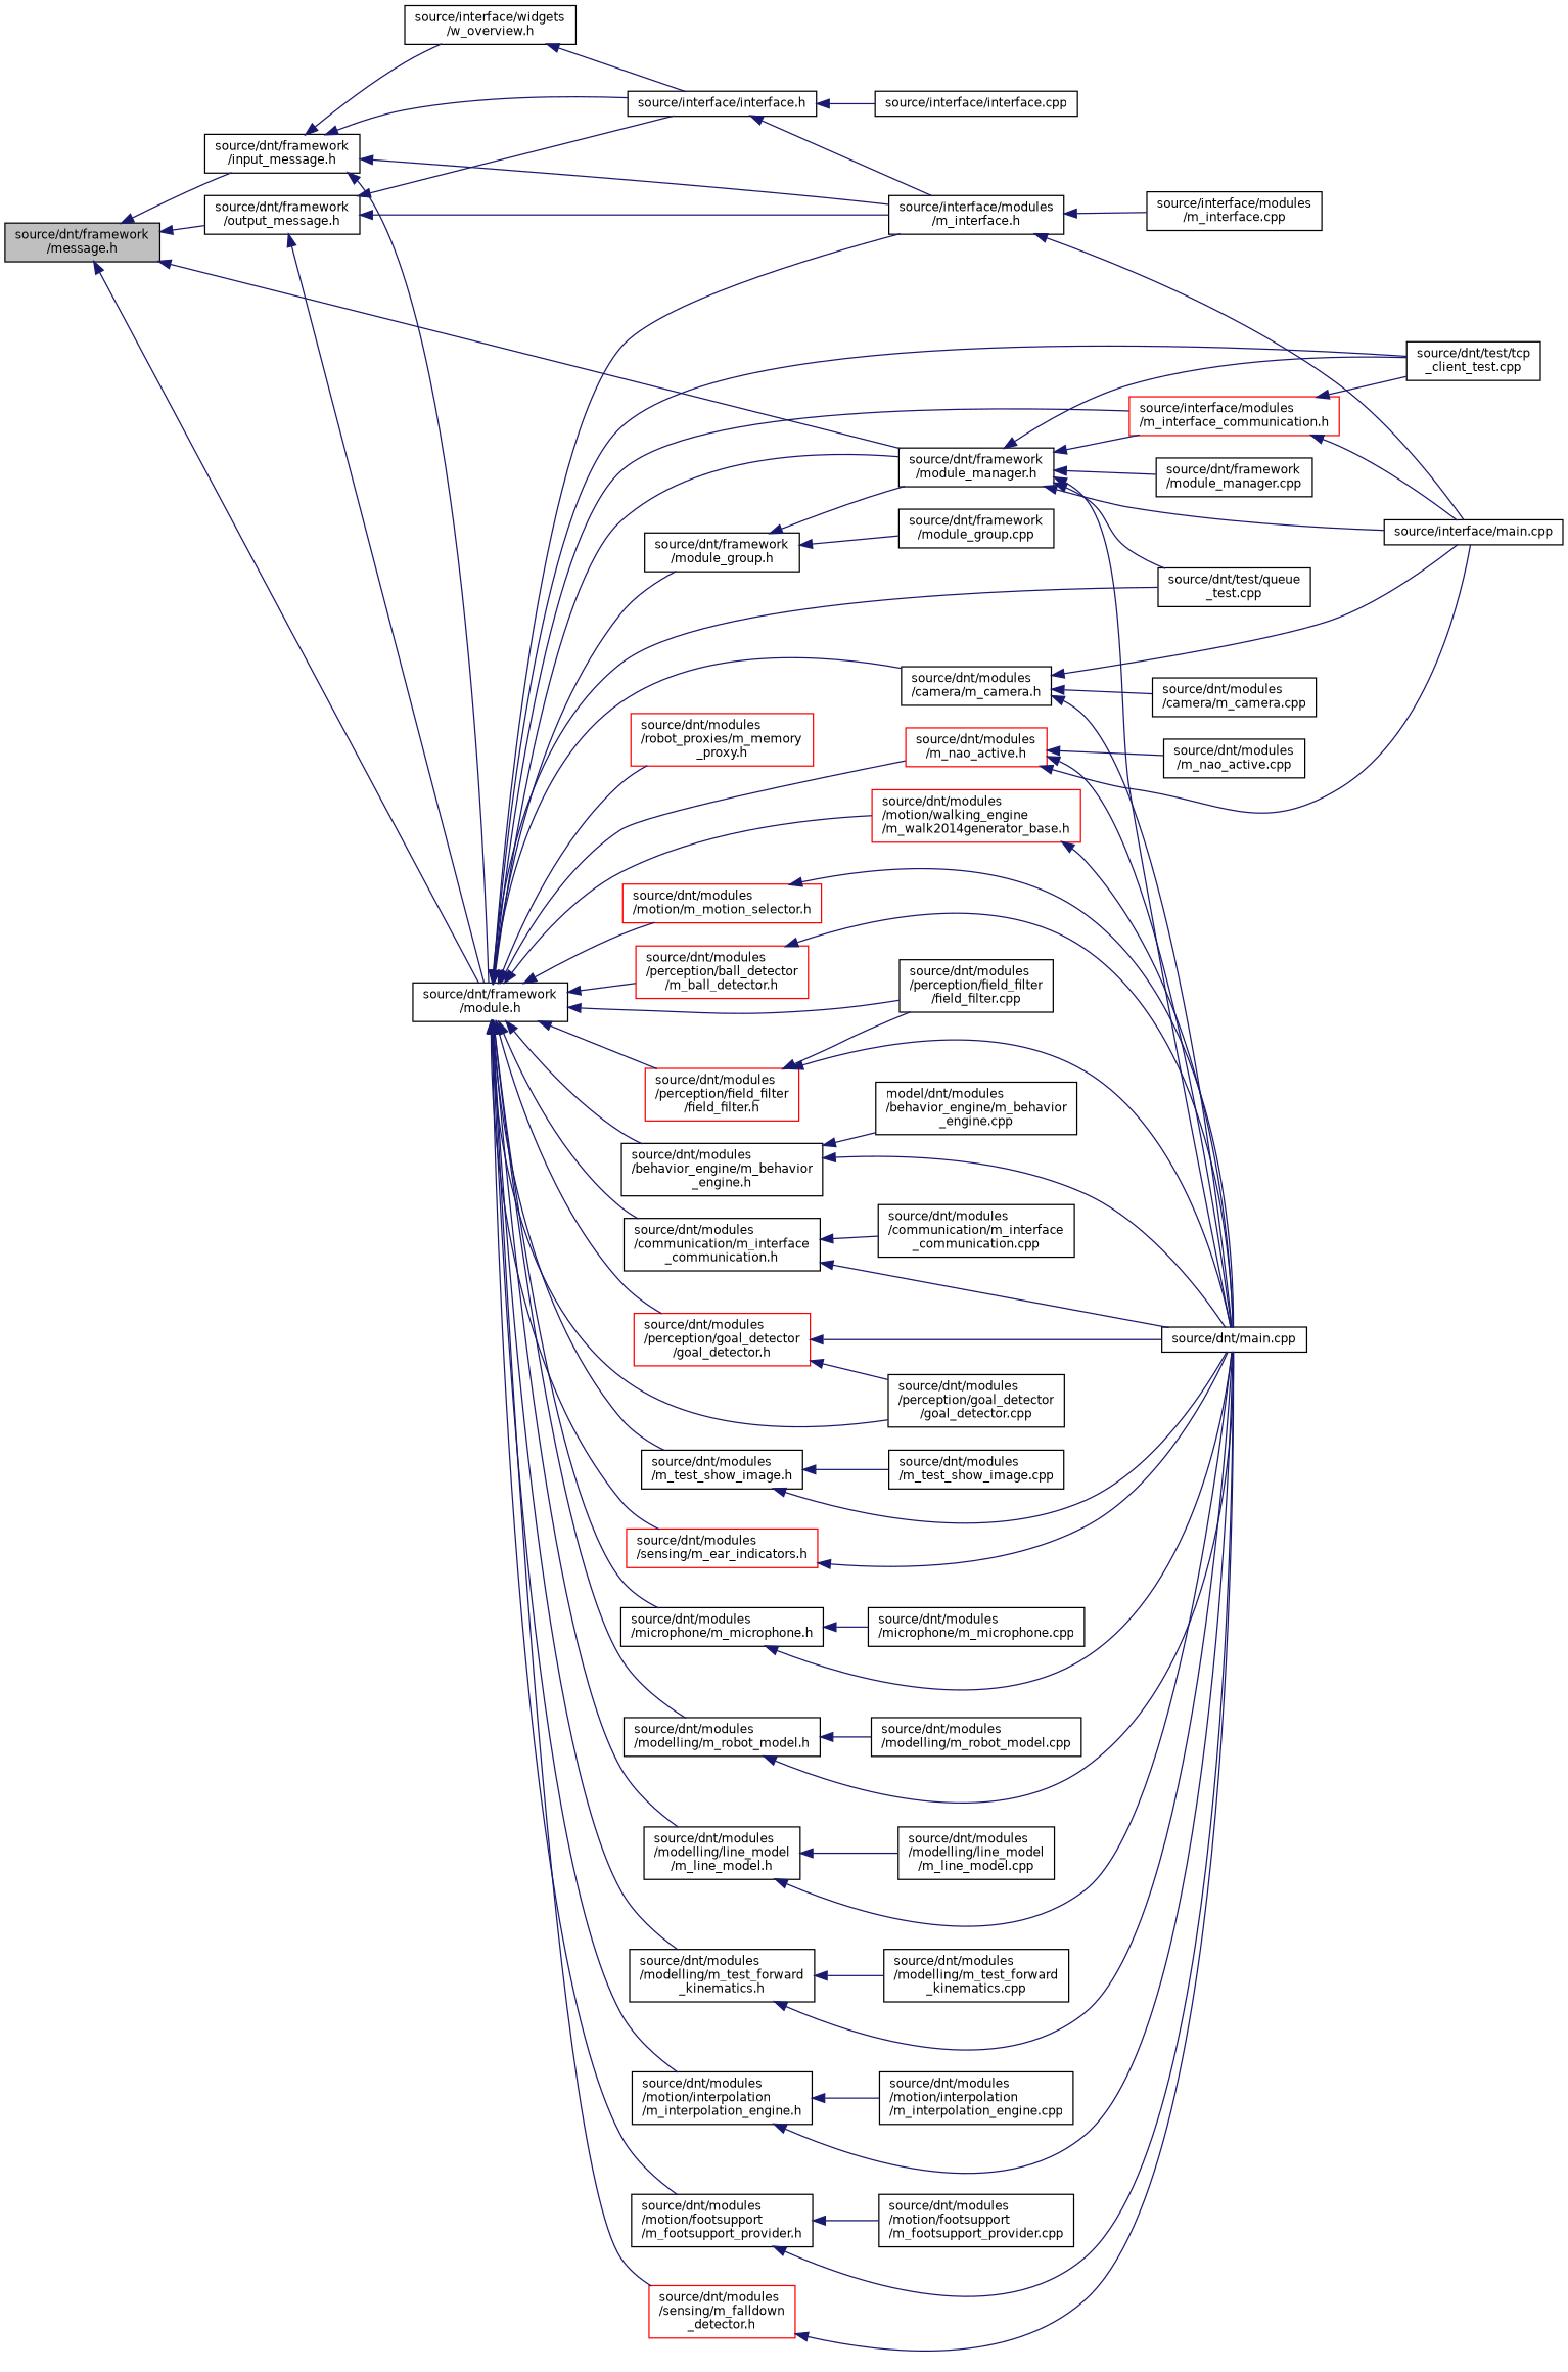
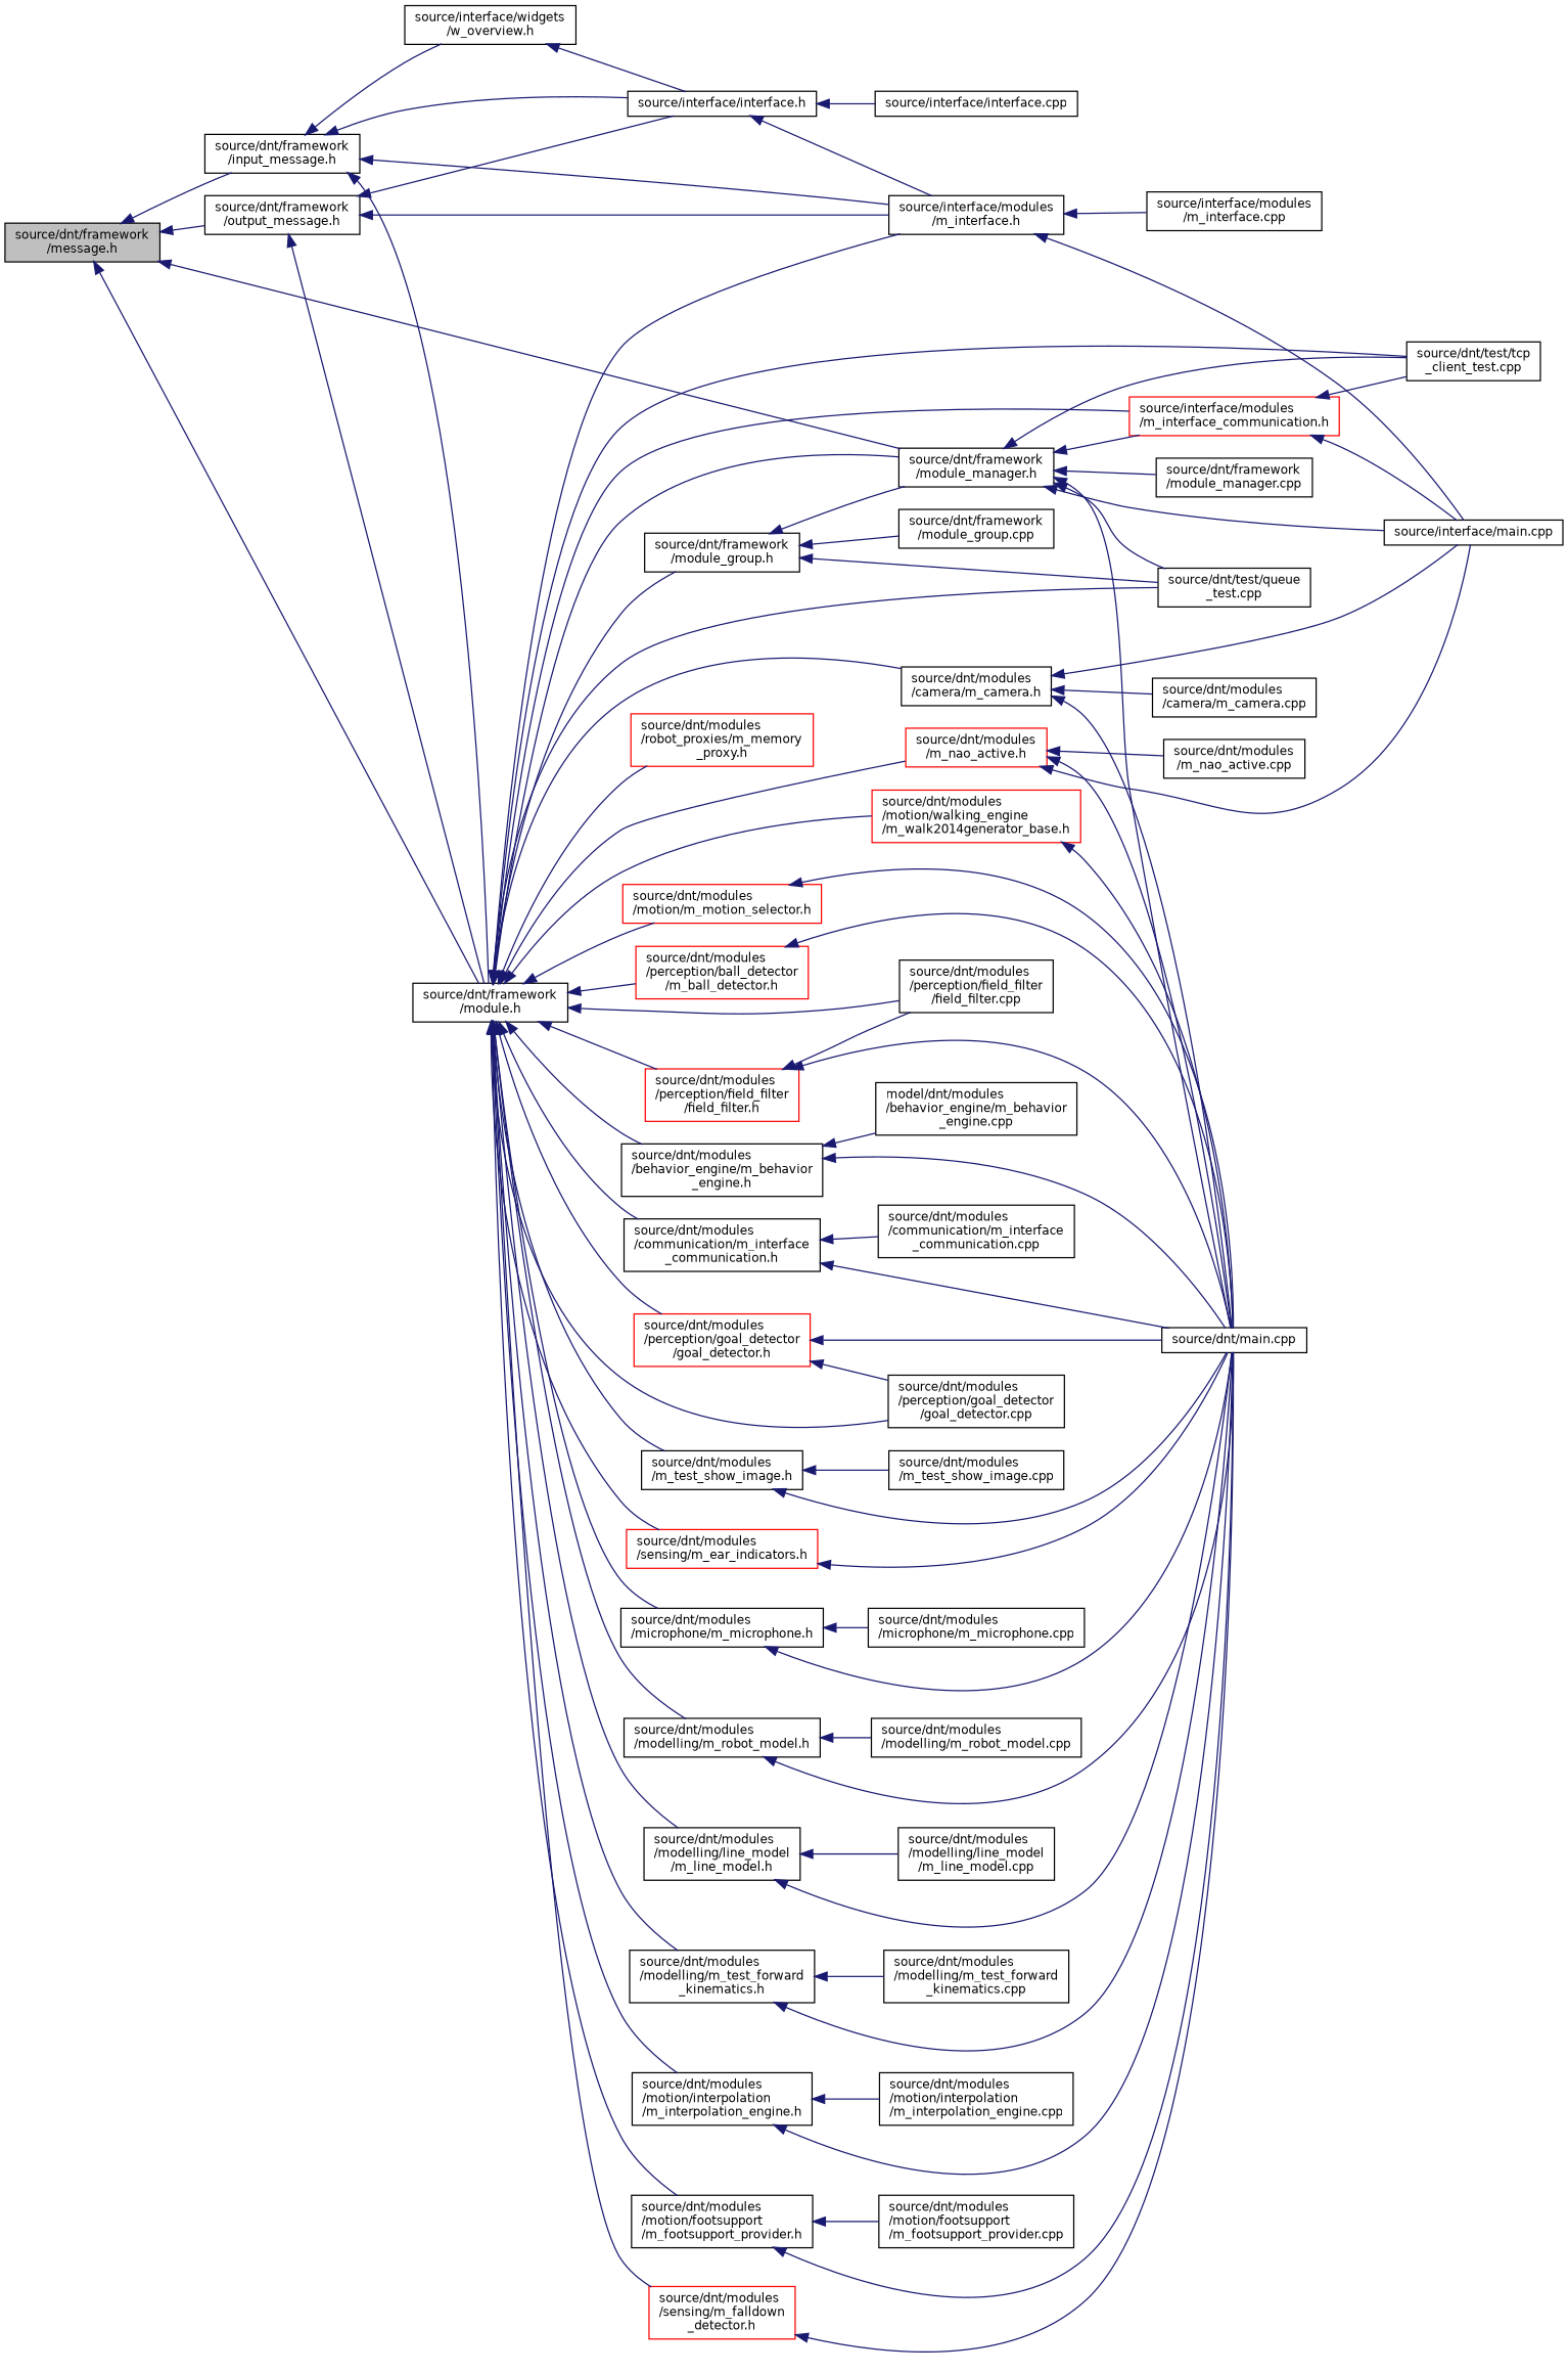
  digraph {
    rankdir=LR
    node [color=black fillcolor=white fontname=Helvetica fontsize=10 shape=record style=filled]
    edge [color=midnightblue dir=back fontname=Helvetica fontsize=10 labelfontname=Helvetica labelfontsize=10 style=solid]
    n1 [fillcolor=grey75 fontcolor=black height=0.2 label="source/dnt/framework\l/message.h" width=0.4]
    n2 [height=0.2 label="source/dnt/framework\l/input_message.h" width=0.4]
    n3 [height=0.2 label="source/dnt/framework\l/module.h" width=0.4]
    n4 [height=0.2 label="source/dnt/framework\l/module_manager.h" width=0.4]
    n5 [height=0.2 label="source/dnt/framework\l/output_message.h" width=0.4]
    n6 [height=0.2 label="source/interface/modules\l/m_interface.h" width=0.4]
    n7 [height=0.2 label="source/interface/interface.h" width=0.4]
    n8 [height=0.2 label="source/interface/widgets\l/w_overview.h" width=0.4]
    n9 [height=0.2 label="source/dnt/framework\l/module_group.h" width=0.4]
    n10 [height=0.2 label="source/dnt/test/queue\l_test.cpp" width=0.4]
    n11 [height=0.2 label="source/dnt/test/tcp\l_client_test.cpp" width=0.4]
    n12 [color=red height=0.2 label="source/interface/modules\l/m_interface_communication.h" width=0.4]
    n13 [height=0.2 label="source/dnt/modules\l/behavior_engine/m_behavior\l_engine.h" width=0.4]
    n14 [height=0.2 label="source/dnt/modules\l/camera/m_camera.h" width=0.4]
    n15 [height=0.2 label="source/dnt/modules\l/communication/m_interface\l_communication.h" width=0.4]
    n16 [color=red height=0.2 label="source/dnt/modules\l/m_nao_active.h" width=0.4]
    n17 [height=0.2 label="source/dnt/modules\l/m_test_show_image.h" width=0.4]
    n18 [height=0.2 label="source/dnt/modules\l/microphone/m_microphone.h" width=0.4]
    n19 [height=0.2 label="source/dnt/modules\l/modelling/m_robot_model.h" width=0.4]
    n20 [height=0.2 label="source/dnt/modules\l/modelling/line_model\l/m_line_model.h" width=0.4]
    n21 [height=0.2 label="source/dnt/modules\l/modelling/m_test_forward\l_kinematics.h" width=0.4]
    n22 [height=0.2 label="source/dnt/modules\l/motion/interpolation\l/m_interpolation_engine.h" width=0.4]
    n23 [height=0.2 label="source/dnt/modules\l/motion/footsupport\l/m_footsupport_provider.h" width=0.4]
    n24 [color=red height=0.2 label="source/dnt/modules\l/motion/walking_engine\l/m_walk2014generator_base.h" width=0.4]
    n25 [color=red height=0.2 label="source/dnt/modules\l/motion/m_motion_selector.h" width=0.4]
    n26 [color=red height=0.2 label="source/dnt/modules\l/perception/ball_detector\l/m_ball_detector.h" width=0.4]
    n27 [color=red height=0.2 label="source/dnt/modules\l/perception/field_filter\l/field_filter.h" width=0.4]
    n28 [height=0.2 label="source/dnt/modules\l/perception/field_filter\l/field_filter.cpp" width=0.4]
    n29 [color=red height=0.2 label="source/dnt/modules\l/perception/goal_detector\l/goal_detector.h" width=0.4]
    n30 [height=0.2 label="source/dnt/modules\l/perception/goal_detector\l/goal_detector.cpp" width=0.4]
    n31 [color=red height=0.2 label="source/dnt/modules\l/robot_proxies/m_memory\l_proxy.h" width=0.4]
    n32 [color=red height=0.2 label="source/dnt/modules\l/sensing/m_ear_indicators.h" width=0.4]
    n33 [color=red height=0.2 label="source/dnt/modules\l/sensing/m_falldown\l_detector.h" width=0.4]
    n34 [height=0.2 label="source/dnt/framework\l/module_manager.cpp" width=0.4]
    n35 [height=0.2 label="source/dnt/main.cpp" width=0.4]
    n36 [height=0.2 label="source/interface/main.cpp" width=0.4]
    n37 [height=0.2 label="source/interface/modules\l/m_interface.cpp" width=0.4]
    n38 [height=0.2 label="source/interface/interface.cpp" width=0.4]
    n39 [height=0.2 label="source/dnt/framework\l/module_group.cpp" width=0.4]
    n40 [height=0.2 label="model/dnt/modules\l/behavior_engine/m_behavior\l_engine.cpp" width=0.4]
    n41 [height=0.2 label="source/dnt/modules\l/camera/m_camera.cpp" width=0.4]
    n42 [height=0.2 label="source/dnt/modules\l/communication/m_interface\l_communication.cpp" width=0.4]
    n43 [height=0.2 label="source/dnt/modules\l/m_nao_active.cpp" width=0.4]
    n44 [height=0.2 label="source/dnt/modules\l/m_test_show_image.cpp" width=0.4]
    n45 [height=0.2 label="source/dnt/modules\l/microphone/m_microphone.cpp" width=0.4]
    n46 [height=0.2 label="source/dnt/modules\l/modelling/m_robot_model.cpp" width=0.4]
    n47 [height=0.2 label="source/dnt/modules\l/modelling/line_model\l/m_line_model.cpp" width=0.4]
    n48 [height=0.2 label="source/dnt/modules\l/modelling/m_test_forward\l_kinematics.cpp" width=0.4]
    n49 [height=0.2 label="source/dnt/modules\l/motion/interpolation\l/m_interpolation_engine.cpp" width=0.4]
    n50 [height=0.2 label="source/dnt/modules\l/motion/footsupport\l/m_footsupport_provider.cpp" width=0.4]
    n1 -> n2
    n1 -> n3
    n1 -> n4
    n1 -> n5
    n2 -> n3
    n2 -> n6
    n2 -> n7
    n2 -> n8
    n3 -> n4
    n3 -> n6
    n3 -> n9
    n3 -> n10
    n3 -> n11
    n3 -> n12
    n3 -> n13
    n3 -> n14
    n3 -> n15
    n3 -> n16
    n3 -> n17
    n3 -> n18
    n3 -> n19
    n3 -> n20
    n3 -> n21
    n3 -> n22
    n3 -> n23
    n3 -> n24
    n3 -> n25
    n3 -> n26
    n3 -> n27
    n3 -> n28
    n3 -> n29
    n3 -> n30
    n3 -> n31
    n3 -> n32
    n3 -> n33
    n4 -> n10
    n4 -> n11
    n4 -> n12
    n4 -> n34
    n4 -> n35
    n4 -> n36
    n5 -> n3
    n5 -> n6
    n5 -> n7
    n6 -> n36
    n6 -> n37
    n7 -> n6
    n7 -> n38
    n8 -> n7
    n9 -> n4
+   n9 -> n10
    n9 -> n39
    n12 -> n11
    n12 -> n36
    n13 -> n35
    n13 -> n40
    n14 -> n35
    n14 -> n36
    n14 -> n41
    n15 -> n35
    n15 -> n42
    n16 -> n35
    n16 -> n36
    n16 -> n43
    n17 -> n35
    n17 -> n44
    n18 -> n35
    n18 -> n45
    n19 -> n35
    n19 -> n46
    n20 -> n35
    n20 -> n47
    n21 -> n35
    n21 -> n48
    n22 -> n35
    n22 -> n49
    n23 -> n35
    n23 -> n50
    n24 -> n35
    n25 -> n35
    n26 -> n35
    n27 -> n28
    n27 -> n35
    n29 -> n30
    n29 -> n35
    n32 -> n35
    n33 -> n35
  }
